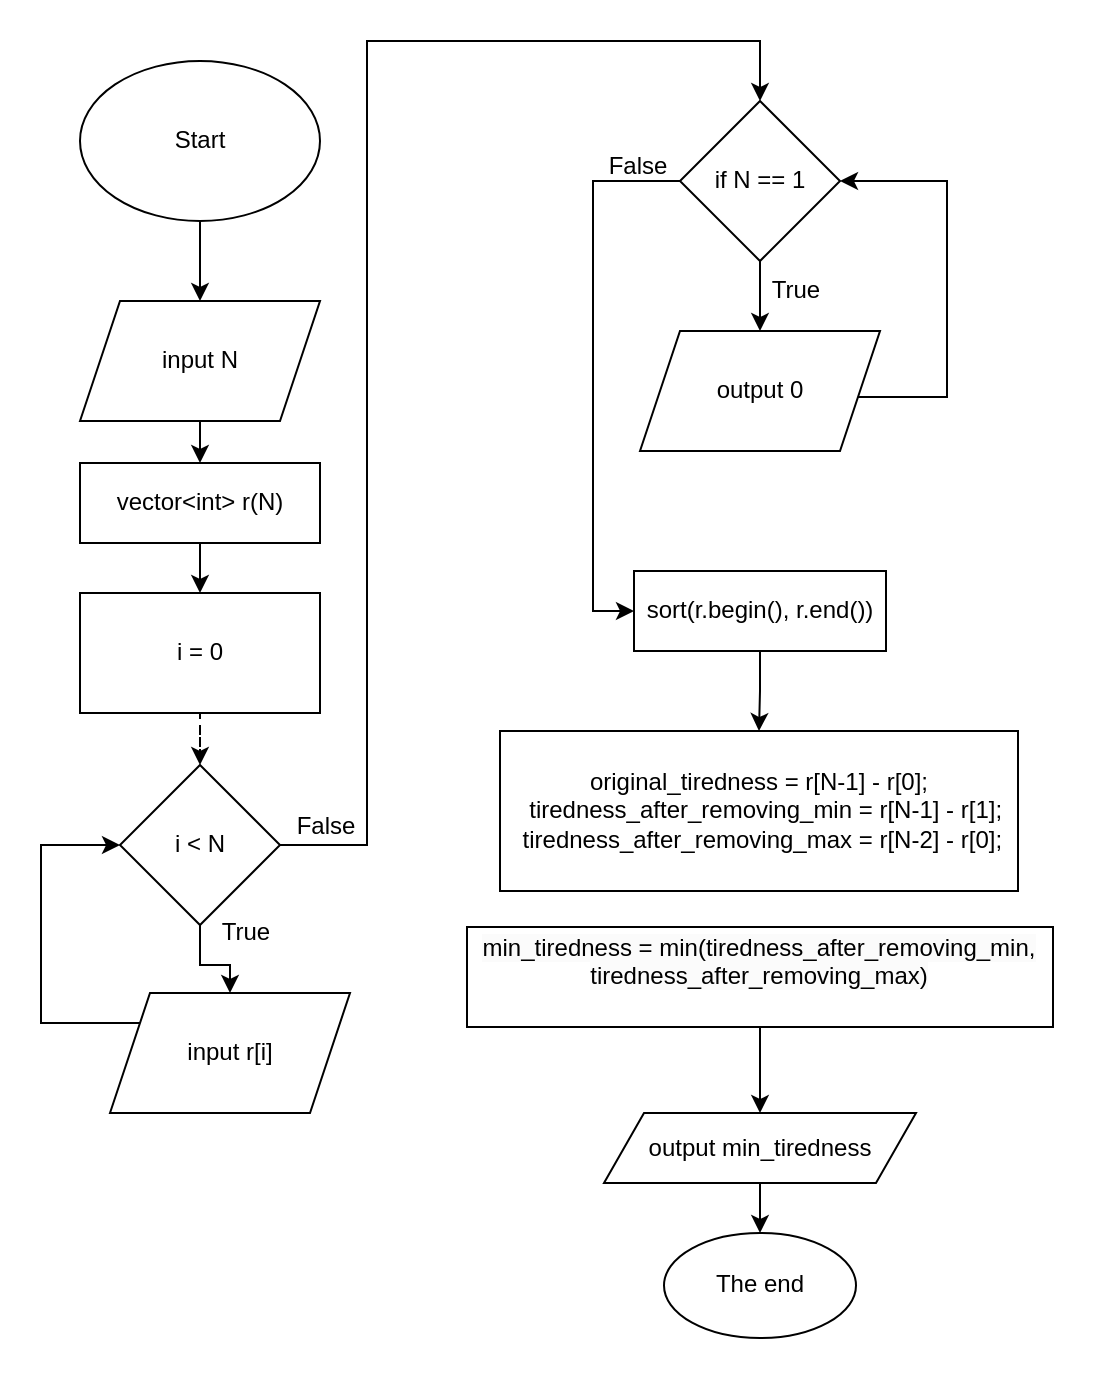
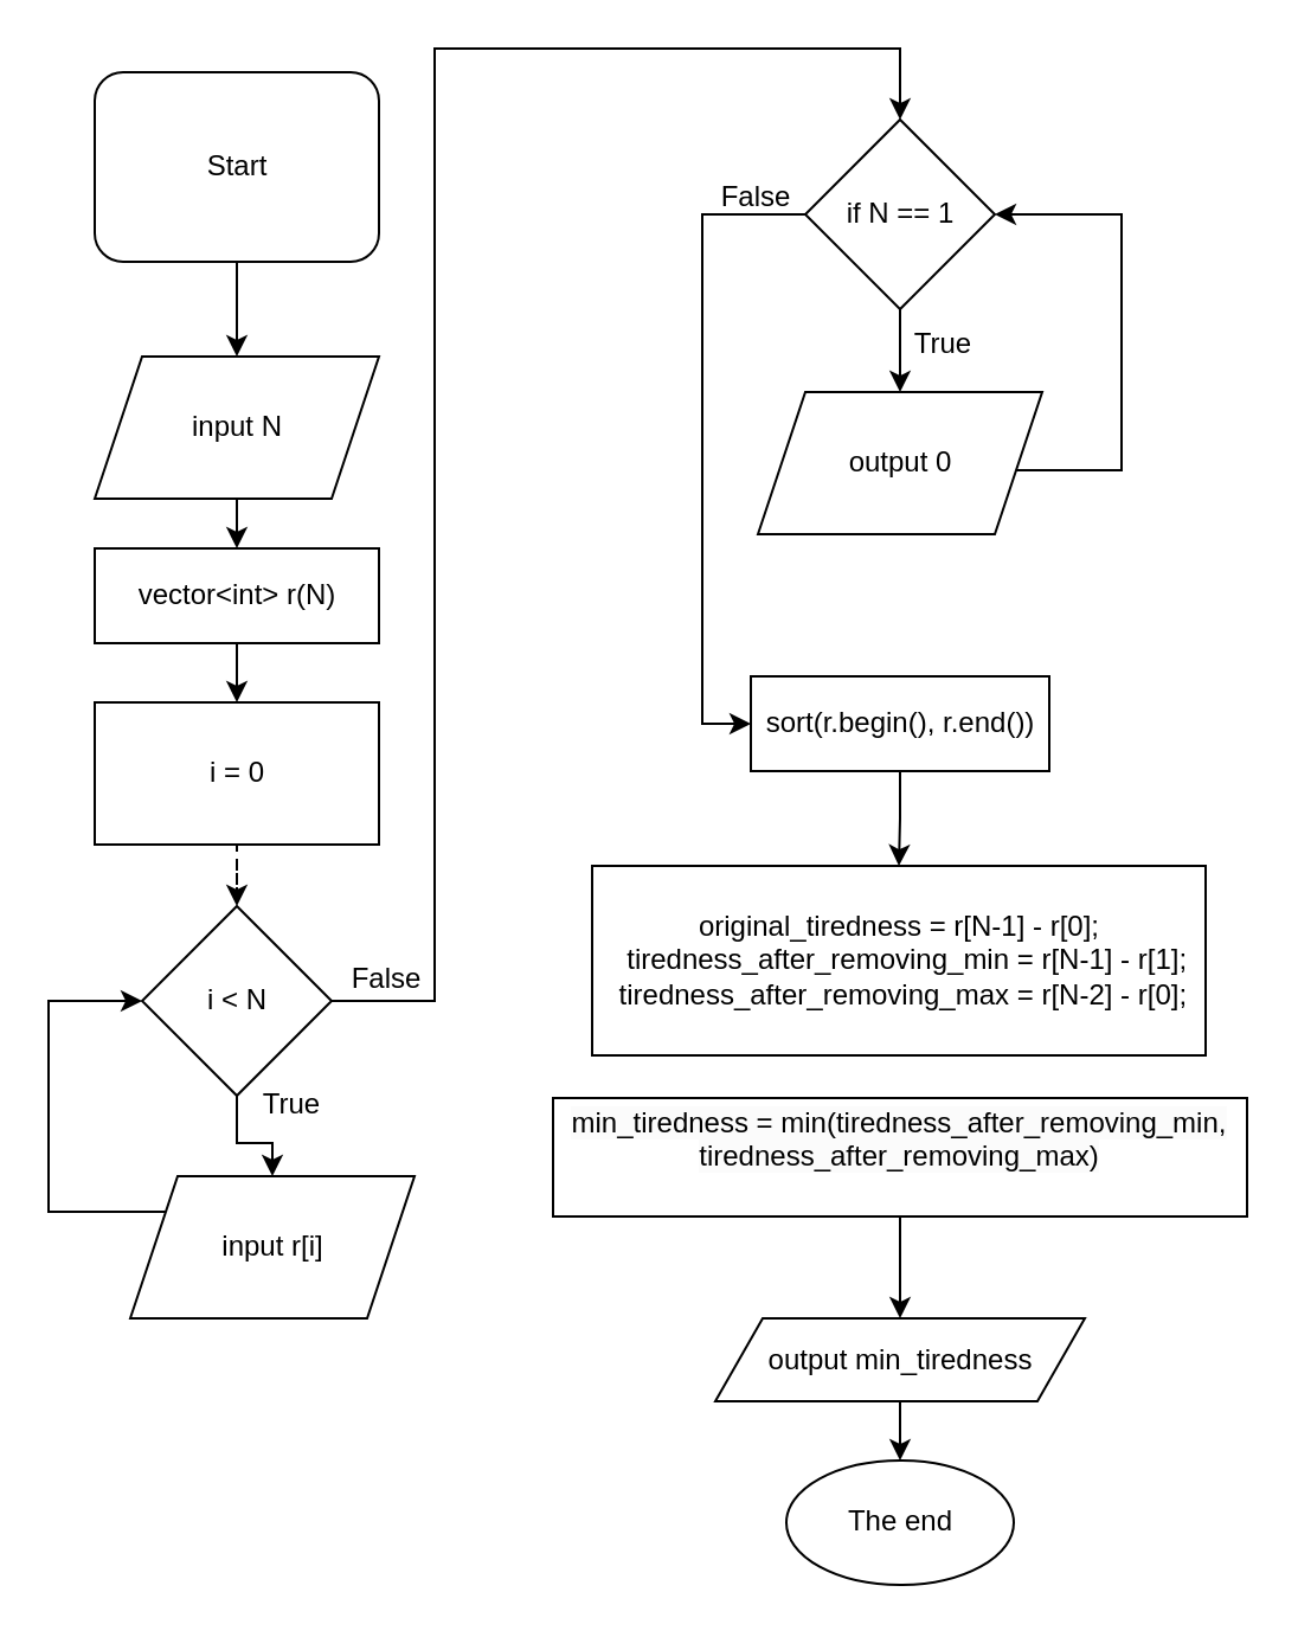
  <mxCell id="0" />
  <mxCell id="1" parent="0" />
  <mxCell id="2" value="" style="edgeStyle=orthogonalEdgeStyle;rounded=0;orthogonalLoop=1;jettySize=auto;html=1;" edge="1" parent="1" source="3" target="5"><mxGeometry relative="1" as="geometry" /></mxCell>
- <mxCell id="3" value="Start" style="ellipse;whiteSpace=wrap;html=1;" vertex="1" parent="1"><mxGeometry x="39.5" y="30" width="120" height="80" as="geometry" /></mxCell>
+ <mxCell id="3" value="Start" style="whiteSpace=wrap;html=1;rounded=1;" vertex="1" parent="1"><mxGeometry x="39.5" y="30" width="120" height="80" as="geometry" /></mxCell>
  <mxCell id="4" style="edgeStyle=orthogonalEdgeStyle;rounded=0;orthogonalLoop=1;jettySize=auto;html=1;" edge="1" parent="1" source="5" target="19"><mxGeometry relative="1" as="geometry" /></mxCell>
  <mxCell id="5" value="input N" style="shape=parallelogram;perimeter=parallelogramPerimeter;whiteSpace=wrap;html=1;fixedSize=1;" vertex="1" parent="1"><mxGeometry x="39.5" y="150" width="120" height="60" as="geometry" /></mxCell>
  <mxCell id="6" value="" style="edgeStyle=orthogonalEdgeStyle;rounded=0;orthogonalLoop=1;jettySize=auto;html=1;dashed=1;" edge="1" parent="1" source="7" target="10"><mxGeometry relative="1" as="geometry" /></mxCell>
  <mxCell id="7" value="i = 0" style="whiteSpace=wrap;html=1;" vertex="1" parent="1"><mxGeometry x="39.5" y="296" width="120" height="60" as="geometry" /></mxCell>
  <mxCell id="8" value="" style="edgeStyle=orthogonalEdgeStyle;rounded=0;orthogonalLoop=1;jettySize=auto;html=1;" edge="1" parent="1" source="10" target="12"><mxGeometry relative="1" as="geometry" /></mxCell>
  <mxCell id="9" style="edgeStyle=orthogonalEdgeStyle;rounded=0;orthogonalLoop=1;jettySize=auto;html=1;exitX=1;exitY=0.5;exitDx=0;exitDy=0;entryX=0.5;entryY=0;entryDx=0;entryDy=0;" edge="1" parent="1" source="10" target="15"><mxGeometry relative="1" as="geometry"><Array as="points"><mxPoint x="183" y="422" /><mxPoint x="183" y="20" /><mxPoint x="380" y="20" /></Array></mxGeometry></mxCell>
  <mxCell id="10" value="i &amp;lt; N" style="rhombus;whiteSpace=wrap;html=1;" vertex="1" parent="1"><mxGeometry x="59.5" y="382" width="80" height="80" as="geometry" /></mxCell>
  <mxCell id="11" style="edgeStyle=orthogonalEdgeStyle;rounded=0;orthogonalLoop=1;jettySize=auto;html=1;entryX=0;entryY=0.5;entryDx=0;entryDy=0;" edge="1" parent="1" source="12" target="10"><mxGeometry relative="1" as="geometry"><Array as="points"><mxPoint x="20" y="511" /><mxPoint x="20" y="422" /></Array></mxGeometry></mxCell>
  <mxCell id="12" value="input r[i]" style="shape=parallelogram;perimeter=parallelogramPerimeter;whiteSpace=wrap;html=1;fixedSize=1;" vertex="1" parent="1"><mxGeometry x="54.5" y="496" width="120" height="60" as="geometry" /></mxCell>
  <mxCell id="13" value="" style="edgeStyle=orthogonalEdgeStyle;rounded=0;orthogonalLoop=1;jettySize=auto;html=1;" edge="1" parent="1" source="15" target="17"><mxGeometry relative="1" as="geometry" /></mxCell>
  <mxCell id="14" style="edgeStyle=orthogonalEdgeStyle;rounded=0;orthogonalLoop=1;jettySize=auto;html=1;entryX=0;entryY=0.5;entryDx=0;entryDy=0;" edge="1" parent="1" source="15" target="21"><mxGeometry relative="1" as="geometry"><Array as="points"><mxPoint x="296" y="90" /><mxPoint x="296" y="305" /></Array></mxGeometry></mxCell>
  <mxCell id="15" value="if N == 1" style="rhombus;whiteSpace=wrap;html=1;" vertex="1" parent="1"><mxGeometry x="339.5" y="50" width="80" height="80" as="geometry" /></mxCell>
  <mxCell id="16" style="edgeStyle=orthogonalEdgeStyle;rounded=0;orthogonalLoop=1;jettySize=auto;html=1;entryX=1;entryY=0.5;entryDx=0;entryDy=0;" edge="1" parent="1" source="17" target="15"><mxGeometry relative="1" as="geometry"><Array as="points"><mxPoint x="473" y="198" /><mxPoint x="473" y="90" /></Array></mxGeometry></mxCell>
  <mxCell id="17" value="output 0" style="shape=parallelogram;perimeter=parallelogramPerimeter;whiteSpace=wrap;html=1;fixedSize=1;" vertex="1" parent="1"><mxGeometry x="319.5" y="165" width="120" height="60" as="geometry" /></mxCell>
  <mxCell id="18" style="edgeStyle=orthogonalEdgeStyle;rounded=0;orthogonalLoop=1;jettySize=auto;html=1;entryX=0.5;entryY=0;entryDx=0;entryDy=0;" edge="1" parent="1" source="19" target="7"><mxGeometry relative="1" as="geometry" /></mxCell>
  <mxCell id="19" value="vector&amp;lt;int&amp;gt; r(N)" style="rounded=0;whiteSpace=wrap;html=1;" vertex="1" parent="1"><mxGeometry x="39.5" y="231" width="120" height="40" as="geometry" /></mxCell>
  <mxCell id="20" value="" style="edgeStyle=orthogonalEdgeStyle;rounded=0;orthogonalLoop=1;jettySize=auto;html=1;" edge="1" parent="1" source="21" target="22"><mxGeometry relative="1" as="geometry" /></mxCell>
  <mxCell id="21" value="sort(r.begin(), r.end())" style="rounded=0;whiteSpace=wrap;html=1;" vertex="1" parent="1"><mxGeometry x="316.5" y="285" width="126" height="40" as="geometry" /></mxCell>
  <mxCell id="22" value="&lt;div&gt;original_tiredness = r[N-1] - r[0];&lt;/div&gt;&lt;div&gt;&amp;nbsp; &lt;span style=&quot;background-color: initial;&quot;&gt;tiredness_after_removing_min = r[N-1] - r[1];&lt;/span&gt;&lt;/div&gt;&lt;div&gt;&lt;span style=&quot;background-color: initial;&quot;&gt;&amp;nbsp;tiredness_after_removing_max = r[N-2] - r[0];&lt;/span&gt;&lt;/div&gt;" style="whiteSpace=wrap;html=1;rounded=0;" vertex="1" parent="1"><mxGeometry x="249.5" y="365" width="259" height="80" as="geometry" /></mxCell>
  <mxCell id="23" value="" style="edgeStyle=orthogonalEdgeStyle;rounded=0;orthogonalLoop=1;jettySize=auto;html=1;exitX=0.5;exitY=1;exitDx=0;exitDy=0;" edge="1" parent="1" source="24" target="26"><mxGeometry relative="1" as="geometry"><mxPoint x="379.5" y="535" as="sourcePoint" /></mxGeometry></mxCell>
  <mxCell id="24" value="&#10;&lt;span style=&quot;color: rgb(0, 0, 0); font-family: Helvetica; font-size: 12px; font-style: normal; font-variant-ligatures: normal; font-variant-caps: normal; font-weight: 400; letter-spacing: normal; orphans: 2; text-align: center; text-indent: 0px; text-transform: none; widows: 2; word-spacing: 0px; -webkit-text-stroke-width: 0px; white-space: normal; background-color: rgb(251, 251, 251); text-decoration-thickness: initial; text-decoration-style: initial; text-decoration-color: initial; display: inline !important; float: none;&quot;&gt;min_tiredness = min(tiredness_after_removing_min, tiredness_after_removing_max)&lt;/span&gt;&#10;&#10;" style="rounded=0;whiteSpace=wrap;html=1;" vertex="1" parent="1"><mxGeometry x="233" y="463" width="293" height="50" as="geometry" /></mxCell>
  <mxCell id="25" value="" style="edgeStyle=orthogonalEdgeStyle;rounded=0;orthogonalLoop=1;jettySize=auto;html=1;" edge="1" parent="1" source="26" target="27"><mxGeometry relative="1" as="geometry" /></mxCell>
  <mxCell id="26" value="output min_tiredness" style="shape=parallelogram;perimeter=parallelogramPerimeter;whiteSpace=wrap;html=1;fixedSize=1;rounded=0;" vertex="1" parent="1"><mxGeometry x="301.5" y="556" width="156" height="35" as="geometry" /></mxCell>
  <mxCell id="27" value="The end" style="ellipse;whiteSpace=wrap;html=1;rounded=0;" vertex="1" parent="1"><mxGeometry x="331.5" y="616" width="96" height="52.5" as="geometry" /></mxCell>
  <mxCell id="28" value="True" style="text;html=1;align=center;verticalAlign=middle;whiteSpace=wrap;rounded=0;" vertex="1" parent="1"><mxGeometry x="93" y="451" width="60" height="30" as="geometry" /></mxCell>
  <mxCell id="29" value="False" style="text;html=1;align=center;verticalAlign=middle;whiteSpace=wrap;rounded=0;" vertex="1" parent="1"><mxGeometry x="133" y="398" width="60" height="30" as="geometry" /></mxCell>
  <mxCell id="30" value="False" style="text;html=1;align=center;verticalAlign=middle;whiteSpace=wrap;rounded=0;" vertex="1" parent="1"><mxGeometry x="289" y="68" width="60" height="30" as="geometry" /></mxCell>
  <mxCell id="31" value="True" style="text;html=1;align=center;verticalAlign=middle;whiteSpace=wrap;rounded=0;" vertex="1" parent="1"><mxGeometry x="367.5" y="130" width="60" height="30" as="geometry" /></mxCell>
